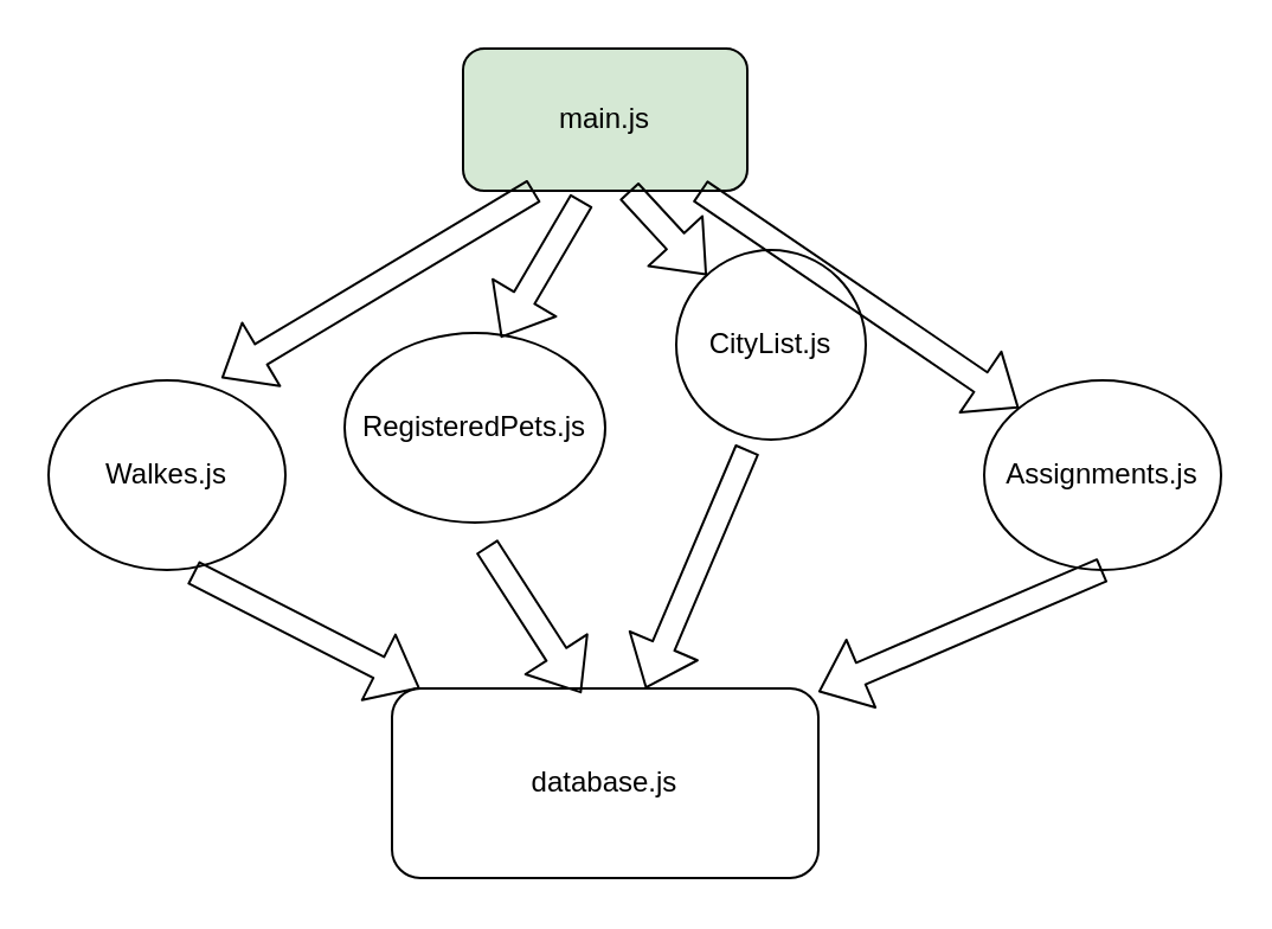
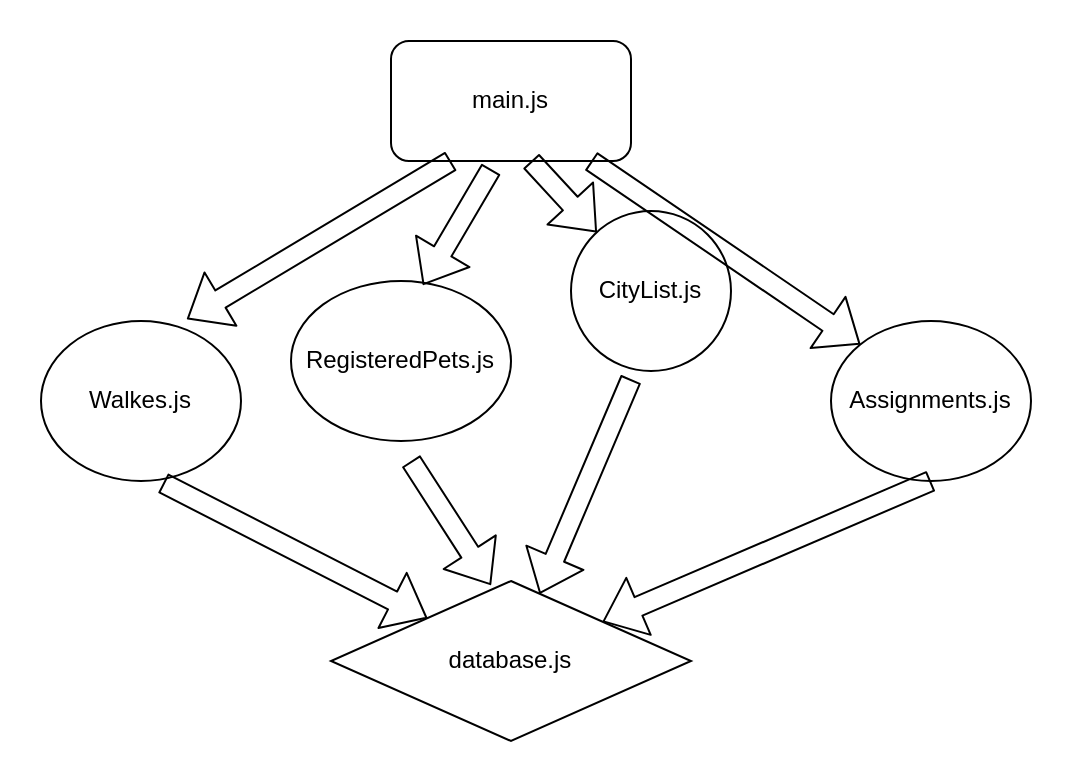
  <mxCell id="0" />
  <mxCell id="1" parent="0" />
- <mxCell id="2" value="main.js" style="rounded=1;whiteSpace=wrap;html=1;fillColor=#d5e8d4;" vertex="1" parent="1"><mxGeometry x="195" y="20" width="120" height="60" as="geometry" /></mxCell>
+ <mxCell id="2" value="main.js" style="rounded=1;whiteSpace=wrap;html=1;" vertex="1" parent="1"><mxGeometry x="195" y="20" width="120" height="60" as="geometry" /></mxCell>
  <mxCell id="3" value="Walkes.js" style="ellipse;whiteSpace=wrap;html=1;" vertex="1" parent="1"><mxGeometry x="20" y="160" width="100" height="80" as="geometry" /></mxCell>
  <mxCell id="4" value="RegisteredPets.js" style="ellipse;whiteSpace=wrap;html=1;" vertex="1" parent="1"><mxGeometry x="145" y="140" width="110" height="80" as="geometry" /></mxCell>
  <mxCell id="5" value="CityList.js" style="ellipse;whiteSpace=wrap;html=1;" vertex="1" parent="1"><mxGeometry x="285" y="105" width="80" height="80" as="geometry" /></mxCell>
  <mxCell id="6" value="Assignments.js" style="ellipse;whiteSpace=wrap;html=1;" vertex="1" parent="1"><mxGeometry x="415" y="160" width="100" height="80" as="geometry" /></mxCell>
- <mxCell id="7" value="database.js" style="whiteSpace=wrap;html=1;rounded=1;" vertex="1" parent="1"><mxGeometry x="165" y="290" width="180" height="80" as="geometry" /></mxCell>
+ <mxCell id="7" value="database.js" style="rhombus;whiteSpace=wrap;html=1;" vertex="1" parent="1"><mxGeometry x="165" y="290" width="180" height="80" as="geometry" /></mxCell>
  <mxCell id="8" value="" style="shape=flexArrow;endArrow=classic;html=1;exitX=0.61;exitY=1.013;exitDx=0;exitDy=0;exitPerimeter=0;" edge="1" parent="1" source="3" target="7"><mxGeometry width="50" height="50" relative="1" as="geometry"><mxPoint x="85" y="270" as="sourcePoint" /><mxPoint x="135" y="220" as="targetPoint" /></mxGeometry></mxCell>
  <mxCell id="9" value="" style="shape=flexArrow;endArrow=classic;html=1;entryX=0.444;entryY=0.025;entryDx=0;entryDy=0;entryPerimeter=0;" edge="1" parent="1" target="7"><mxGeometry width="50" height="50" relative="1" as="geometry"><mxPoint x="205" y="230" as="sourcePoint" /><mxPoint x="275" y="190" as="targetPoint" /></mxGeometry></mxCell>
  <mxCell id="10" value="" style="shape=flexArrow;endArrow=classic;html=1;exitX=0.375;exitY=1.05;exitDx=0;exitDy=0;exitPerimeter=0;" edge="1" parent="1" source="5" target="7"><mxGeometry width="50" height="50" relative="1" as="geometry"><mxPoint x="225" y="240" as="sourcePoint" /><mxPoint x="275" y="190" as="targetPoint" /></mxGeometry></mxCell>
  <mxCell id="11" value="" style="shape=flexArrow;endArrow=classic;html=1;exitX=0.5;exitY=1;exitDx=0;exitDy=0;" edge="1" parent="1" source="6" target="7"><mxGeometry width="50" height="50" relative="1" as="geometry"><mxPoint x="225" y="250" as="sourcePoint" /><mxPoint x="265" y="220" as="targetPoint" /></mxGeometry></mxCell>
  <mxCell id="12" value="" style="shape=flexArrow;endArrow=classic;html=1;entryX=0.73;entryY=-0.012;entryDx=0;entryDy=0;entryPerimeter=0;exitX=0.25;exitY=1;exitDx=0;exitDy=0;" edge="1" parent="1" source="2" target="3"><mxGeometry width="50" height="50" relative="1" as="geometry"><mxPoint x="265" y="80" as="sourcePoint" /><mxPoint x="275" y="180" as="targetPoint" /></mxGeometry></mxCell>
  <mxCell id="13" value="" style="shape=flexArrow;endArrow=classic;html=1;exitX=0.417;exitY=1.067;exitDx=0;exitDy=0;exitPerimeter=0;entryX=0.6;entryY=0.025;entryDx=0;entryDy=0;entryPerimeter=0;" edge="1" parent="1" source="2" target="4"><mxGeometry width="50" height="50" relative="1" as="geometry"><mxPoint x="225" y="230" as="sourcePoint" /><mxPoint x="275" y="180" as="targetPoint" /></mxGeometry></mxCell>
  <mxCell id="14" value="" style="shape=flexArrow;endArrow=classic;html=1;" edge="1" parent="1" target="5"><mxGeometry width="50" height="50" relative="1" as="geometry"><mxPoint x="265" y="80" as="sourcePoint" /><mxPoint x="275" y="180" as="targetPoint" /></mxGeometry></mxCell>
  <mxCell id="15" value="" style="shape=flexArrow;endArrow=classic;html=1;entryX=0;entryY=0;entryDx=0;entryDy=0;" edge="1" parent="1" target="6"><mxGeometry width="50" height="50" relative="1" as="geometry"><mxPoint x="295" y="80" as="sourcePoint" /><mxPoint x="275" y="180" as="targetPoint" /></mxGeometry></mxCell>
